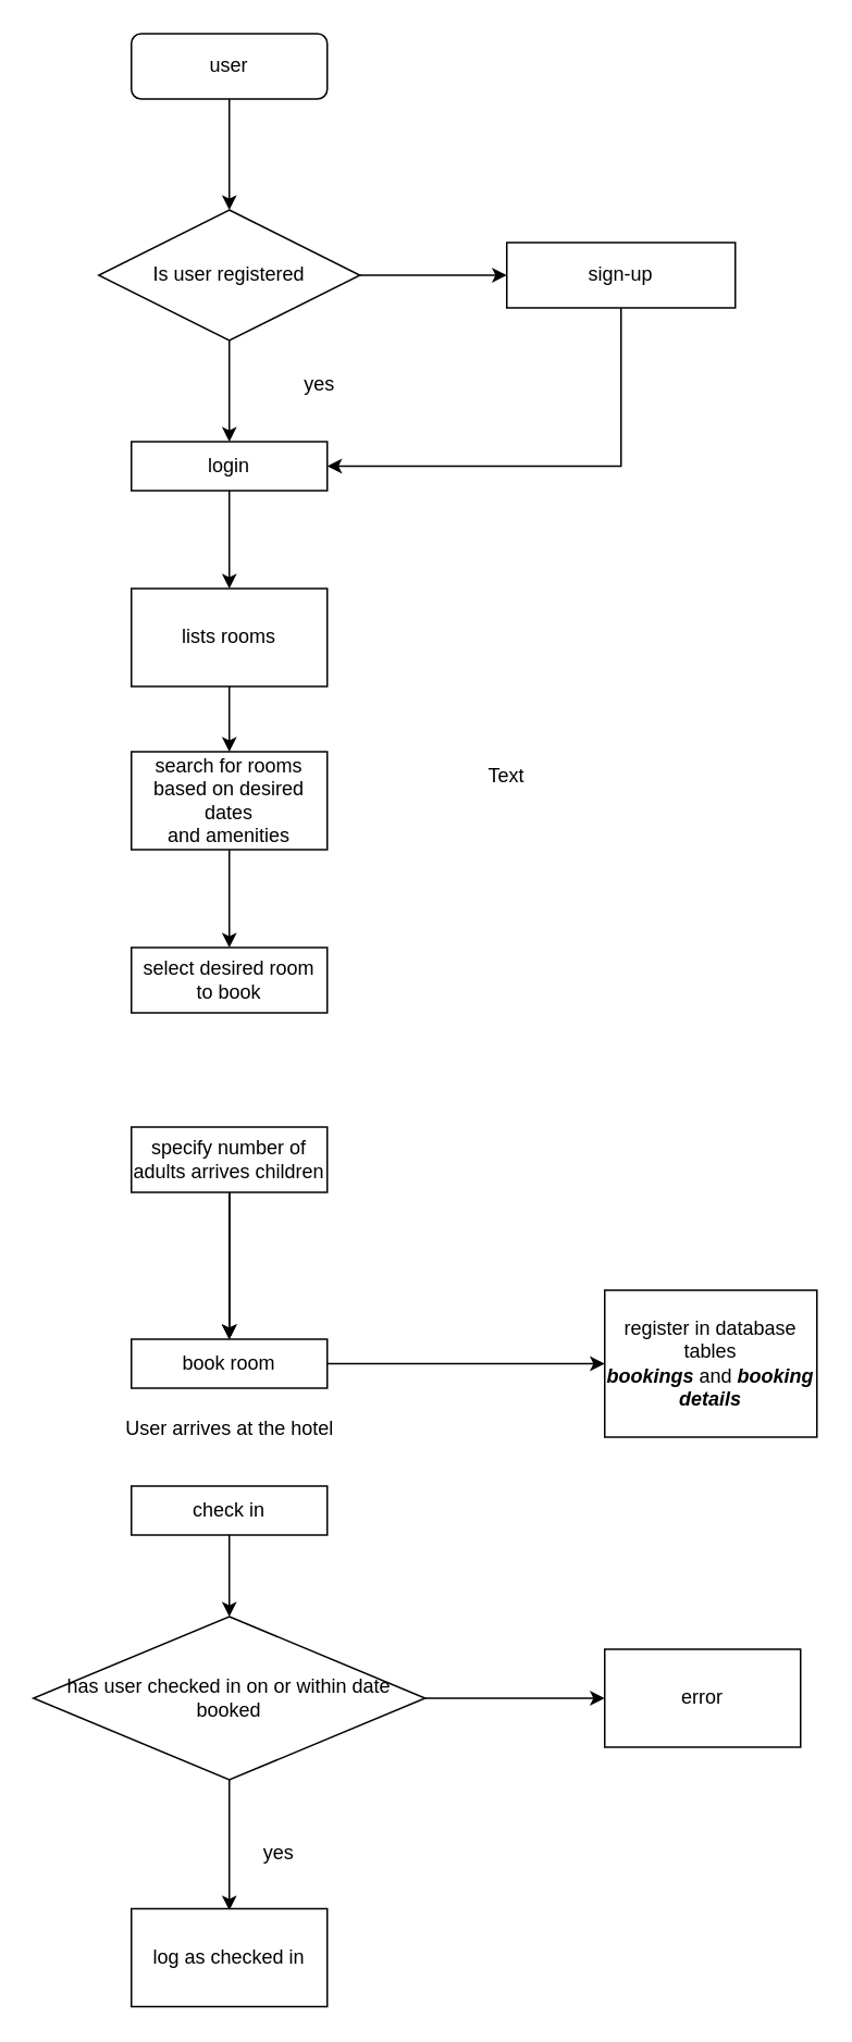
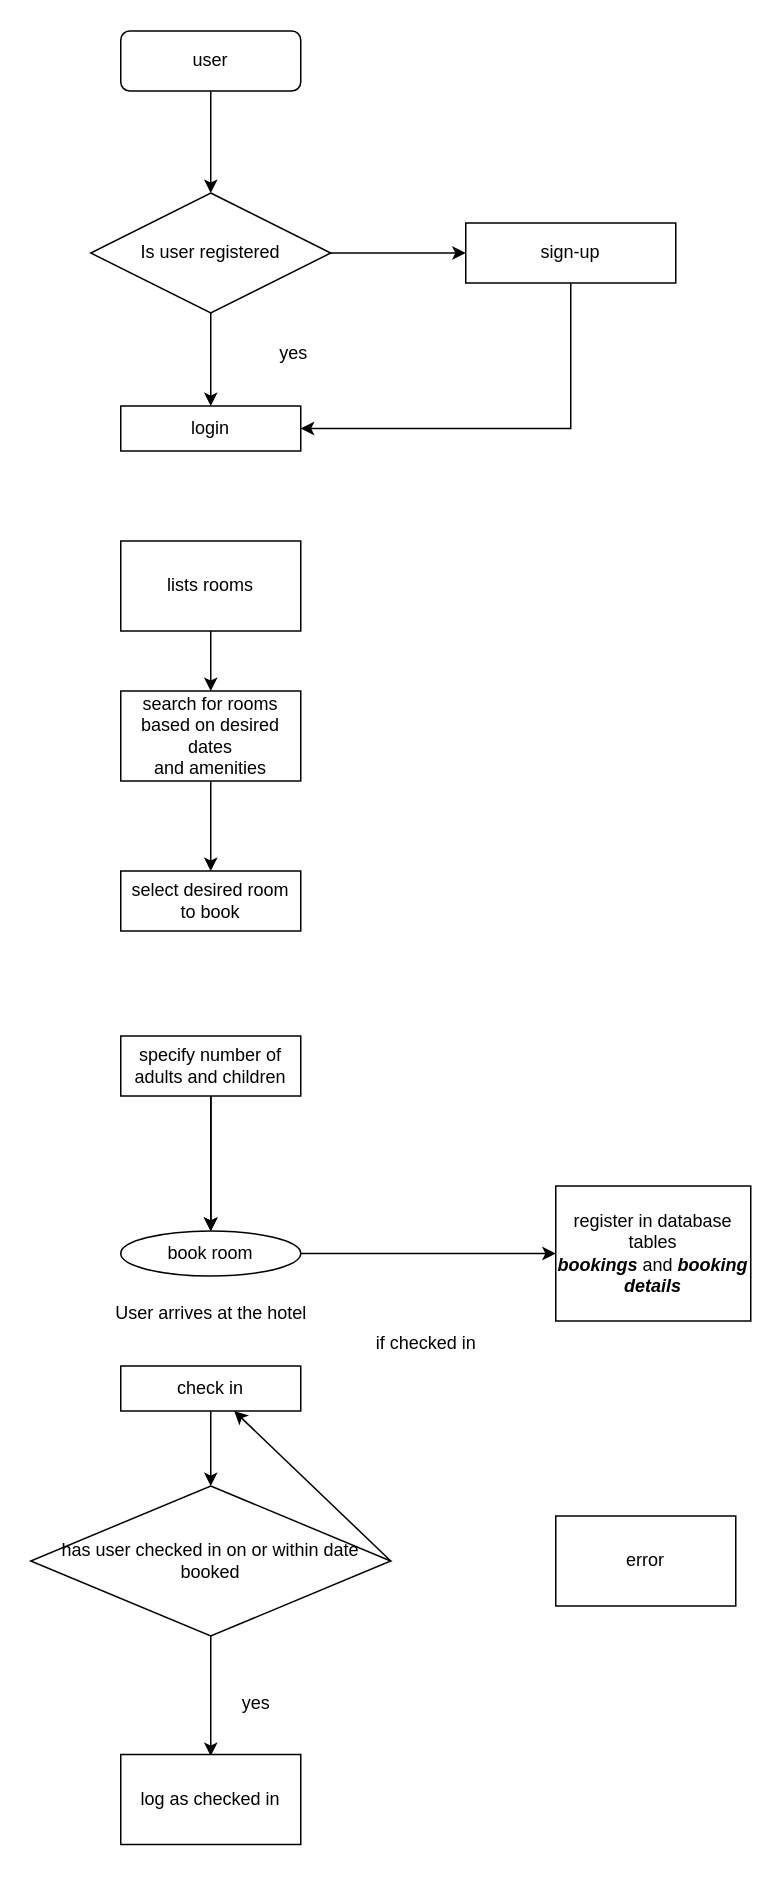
  <mxCell id="0" />
  <mxCell id="1" parent="0" />
  <mxCell id="2" style="edgeStyle=orthogonalEdgeStyle;rounded=0;orthogonalLoop=1;jettySize=auto;html=1;exitX=0.5;exitY=1;exitDx=0;exitDy=0;entryX=0.5;entryY=0;entryDx=0;entryDy=0;" parent="1" source="3" target="4" edge="1"><mxGeometry relative="1" as="geometry"><mxPoint x="180" y="120" as="targetPoint" /></mxGeometry></mxCell>
  <mxCell id="3" value="user" style="whiteSpace=wrap;html=1;rounded=1;" parent="1" vertex="1"><mxGeometry x="80" y="20" width="120" height="40" as="geometry" /></mxCell>
  <mxCell id="4" value="Is user registered" style="rhombus;whiteSpace=wrap;html=1;" parent="1" vertex="1"><mxGeometry x="60" y="128" width="160" height="80" as="geometry" /></mxCell>
  <mxCell id="5" value="yes" style="text;html=1;align=center;verticalAlign=middle;resizable=0;points=[];autosize=1;strokeColor=none;fillColor=none;" parent="1" vertex="1"><mxGeometry x="175" y="220" width="40" height="30" as="geometry" /></mxCell>
  <mxCell id="6" value="login" style="rounded=0;whiteSpace=wrap;html=1;" parent="1" vertex="1"><mxGeometry x="80" y="270" width="120" height="30" as="geometry" /></mxCell>
  <mxCell id="7" style="edgeStyle=orthogonalEdgeStyle;rounded=0;orthogonalLoop=1;jettySize=auto;html=1;exitX=0.5;exitY=1;exitDx=0;exitDy=0;entryX=1;entryY=0.5;entryDx=0;entryDy=0;" parent="1" source="8" target="6" edge="1"><mxGeometry relative="1" as="geometry"><mxPoint x="440" y="230" as="targetPoint" /></mxGeometry></mxCell>
  <mxCell id="8" value="sign-up" style="rounded=0;whiteSpace=wrap;html=1;" parent="1" vertex="1"><mxGeometry x="310" y="148" width="140" height="40" as="geometry" /></mxCell>
  <mxCell id="9" value="lists rooms" style="rounded=0;whiteSpace=wrap;html=1;" parent="1" vertex="1"><mxGeometry x="80" y="360" width="120" height="60" as="geometry" /></mxCell>
  <mxCell id="10" value="search for rooms based on desired dates&lt;br&gt;and amenities" style="rounded=0;whiteSpace=wrap;html=1;" parent="1" vertex="1"><mxGeometry x="80" y="460" width="120" height="60" as="geometry" /></mxCell>
  <mxCell id="11" value="select desired room to book" style="rounded=0;whiteSpace=wrap;html=1;" parent="1" vertex="1"><mxGeometry x="80" y="580" width="120" height="40" as="geometry" /></mxCell>
  <mxCell id="12" value="" style="edgeStyle=orthogonalEdgeStyle;rounded=0;orthogonalLoop=1;jettySize=auto;html=1;" parent="1" source="15" target="17" edge="1"><mxGeometry relative="1" as="geometry" /></mxCell>
  <mxCell id="13" value="" style="edgeStyle=orthogonalEdgeStyle;rounded=0;orthogonalLoop=1;jettySize=auto;html=1;" parent="1" source="15" target="17" edge="1"><mxGeometry relative="1" as="geometry" /></mxCell>
  <mxCell id="14" value="" style="edgeStyle=orthogonalEdgeStyle;rounded=0;orthogonalLoop=1;jettySize=auto;html=1;" parent="1" source="15" target="17" edge="1"><mxGeometry relative="1" as="geometry" /></mxCell>
- <mxCell id="15" value="specify number of adults arrives children" style="rounded=0;whiteSpace=wrap;html=1;" parent="1" vertex="1"><mxGeometry x="80" y="690" width="120" height="40" as="geometry" /></mxCell>
+ <mxCell id="15" value="specify number of adults and children" style="rounded=0;whiteSpace=wrap;html=1;" parent="1" vertex="1"><mxGeometry x="80" y="690" width="120" height="40" as="geometry" /></mxCell>
  <mxCell id="16" value="" style="edgeStyle=orthogonalEdgeStyle;rounded=0;orthogonalLoop=1;jettySize=auto;html=1;" parent="1" source="17" target="33" edge="1"><mxGeometry relative="1" as="geometry" /></mxCell>
- <mxCell id="17" value="book room" style="rounded=0;whiteSpace=wrap;html=1;" parent="1" vertex="1"><mxGeometry x="80" y="820" width="120" height="30" as="geometry" /></mxCell>
+ <mxCell id="17" value="book room" style="ellipse;whiteSpace=wrap;html=1;" parent="1" vertex="1"><mxGeometry x="80" y="820" width="120" height="30" as="geometry" /></mxCell>
  <mxCell id="18" value="" style="endArrow=classic;html=1;rounded=0;entryX=0.5;entryY=0;entryDx=0;entryDy=0;exitX=0.5;exitY=1;exitDx=0;exitDy=0;" parent="1" source="10" target="11" edge="1"><mxGeometry width="50" height="50" relative="1" as="geometry"><mxPoint x="170" y="440" as="sourcePoint" /><mxPoint x="210" y="350" as="targetPoint" /></mxGeometry></mxCell>
  <mxCell id="19" value="" style="endArrow=classic;html=1;rounded=0;exitX=0.5;exitY=1;exitDx=0;exitDy=0;entryX=0.5;entryY=0;entryDx=0;entryDy=0;" parent="1" source="9" target="10" edge="1"><mxGeometry width="50" height="50" relative="1" as="geometry"><mxPoint x="160" y="400" as="sourcePoint" /><mxPoint x="210" y="350" as="targetPoint" /></mxGeometry></mxCell>
- <mxCell id="20" value="" style="endArrow=classic;html=1;rounded=0;exitX=0.5;exitY=1;exitDx=0;exitDy=0;entryX=0.5;entryY=0;entryDx=0;entryDy=0;" parent="1" source="6" target="9" edge="1"><mxGeometry width="50" height="50" relative="1" as="geometry"><mxPoint x="159" y="300" as="sourcePoint" /><mxPoint x="209" y="250" as="targetPoint" /></mxGeometry></mxCell>
  <mxCell id="21" value="" style="endArrow=classic;html=1;rounded=0;exitX=0.5;exitY=1;exitDx=0;exitDy=0;entryX=0.5;entryY=0;entryDx=0;entryDy=0;" parent="1" source="4" target="6" edge="1"><mxGeometry width="50" height="50" relative="1" as="geometry"><mxPoint x="-60" y="350" as="sourcePoint" /><mxPoint x="-10" y="300" as="targetPoint" /></mxGeometry></mxCell>
  <mxCell id="22" value="check in" style="rounded=0;whiteSpace=wrap;html=1;" parent="1" vertex="1"><mxGeometry x="80" y="910" width="120" height="30" as="geometry" /></mxCell>
  <mxCell id="23" value="User arrives at the hotel" style="text;html=1;align=center;verticalAlign=middle;resizable=0;points=[];autosize=1;strokeColor=none;fillColor=none;" parent="1" vertex="1"><mxGeometry x="65" y="860" width="150" height="30" as="geometry" /></mxCell>
  <mxCell id="24" value="" style="endArrow=classic;html=1;rounded=0;entryX=0;entryY=0.5;entryDx=0;entryDy=0;exitX=1;exitY=0.5;exitDx=0;exitDy=0;" parent="1" source="4" target="8" edge="1"><mxGeometry width="50" height="50" relative="1" as="geometry"><mxPoint x="160" y="300" as="sourcePoint" /><mxPoint x="210" y="250" as="targetPoint" /></mxGeometry></mxCell>
+ <mxCell id="25" value="if checked in&amp;nbsp;" style="text;html=1;align=center;verticalAlign=middle;resizable=0;points=[];autosize=1;strokeColor=none;fillColor=none;" parent="1" vertex="1"><mxGeometry x="240" y="880" width="90" height="30" as="geometry" /></mxCell>
  <mxCell id="26" value="" style="endArrow=classic;html=1;rounded=0;exitX=0.5;exitY=1;exitDx=0;exitDy=0;" parent="1" source="22" edge="1"><mxGeometry width="50" height="50" relative="1" as="geometry"><mxPoint x="110" y="1060" as="sourcePoint" /><mxPoint x="140" y="990" as="targetPoint" /></mxGeometry></mxCell>
  <mxCell id="27" value="has user checked in on or within date&lt;br&gt;booked" style="rhombus;whiteSpace=wrap;html=1;" parent="1" vertex="1"><mxGeometry x="20" y="990" width="240" height="100" as="geometry" /></mxCell>
- <mxCell id="28" value="" style="endArrow=classic;html=1;rounded=0;entryX=0;entryY=0.5;entryDx=0;entryDy=0;exitX=1;exitY=0.5;exitDx=0;exitDy=0;" parent="1" source="27" target="29" edge="1"><mxGeometry width="50" height="50" relative="1" as="geometry"><mxPoint x="260" y="1040" as="sourcePoint" /><mxPoint x="310" y="990" as="targetPoint" /></mxGeometry></mxCell>
+ <mxCell id="28" value="" style="endArrow=classic;html=1;rounded=0;exitX=1;exitY=0.5;exitDx=0;exitDy=0;" parent="1" source="27" target="22" edge="1"><mxGeometry width="50" height="50" relative="1" as="geometry"><mxPoint x="260" y="1040" as="sourcePoint" /><mxPoint x="310" y="990" as="targetPoint" /></mxGeometry></mxCell>
  <mxCell id="29" value="error" style="rounded=0;whiteSpace=wrap;html=1;" parent="1" vertex="1"><mxGeometry x="370" y="1010" width="120" height="60" as="geometry" /></mxCell>
  <mxCell id="30" value="yes" style="text;html=1;align=center;verticalAlign=middle;resizable=0;points=[];autosize=1;strokeColor=none;fillColor=none;" parent="1" vertex="1"><mxGeometry x="150" y="1120" width="40" height="30" as="geometry" /></mxCell>
  <mxCell id="31" value="" style="endArrow=classic;html=1;rounded=0;" parent="1" edge="1"><mxGeometry width="50" height="50" relative="1" as="geometry"><mxPoint x="140" y="1090" as="sourcePoint" /><mxPoint x="140" y="1170" as="targetPoint" /></mxGeometry></mxCell>
  <mxCell id="32" value="log as checked in" style="rounded=0;whiteSpace=wrap;html=1;" parent="1" vertex="1"><mxGeometry x="80" y="1169" width="120" height="60" as="geometry" /></mxCell>
  <mxCell id="33" value="register in database tables&lt;br&gt;&lt;b&gt;&lt;i&gt;bookings&amp;nbsp;&lt;/i&gt;&lt;/b&gt;and &lt;b&gt;&lt;i&gt;booking details&lt;/i&gt;&lt;/b&gt;" style="rounded=0;whiteSpace=wrap;html=1;" parent="1" vertex="1"><mxGeometry x="370" y="790" width="130" height="90" as="geometry" /></mxCell>
- <mxCell id="34" value="Text" style="text;html=1;align=center;verticalAlign=middle;whiteSpace=wrap;rounded=0;" parent="1" vertex="1"><mxGeometry x="280" y="460" width="60" height="30" as="geometry" /></mxCell>
